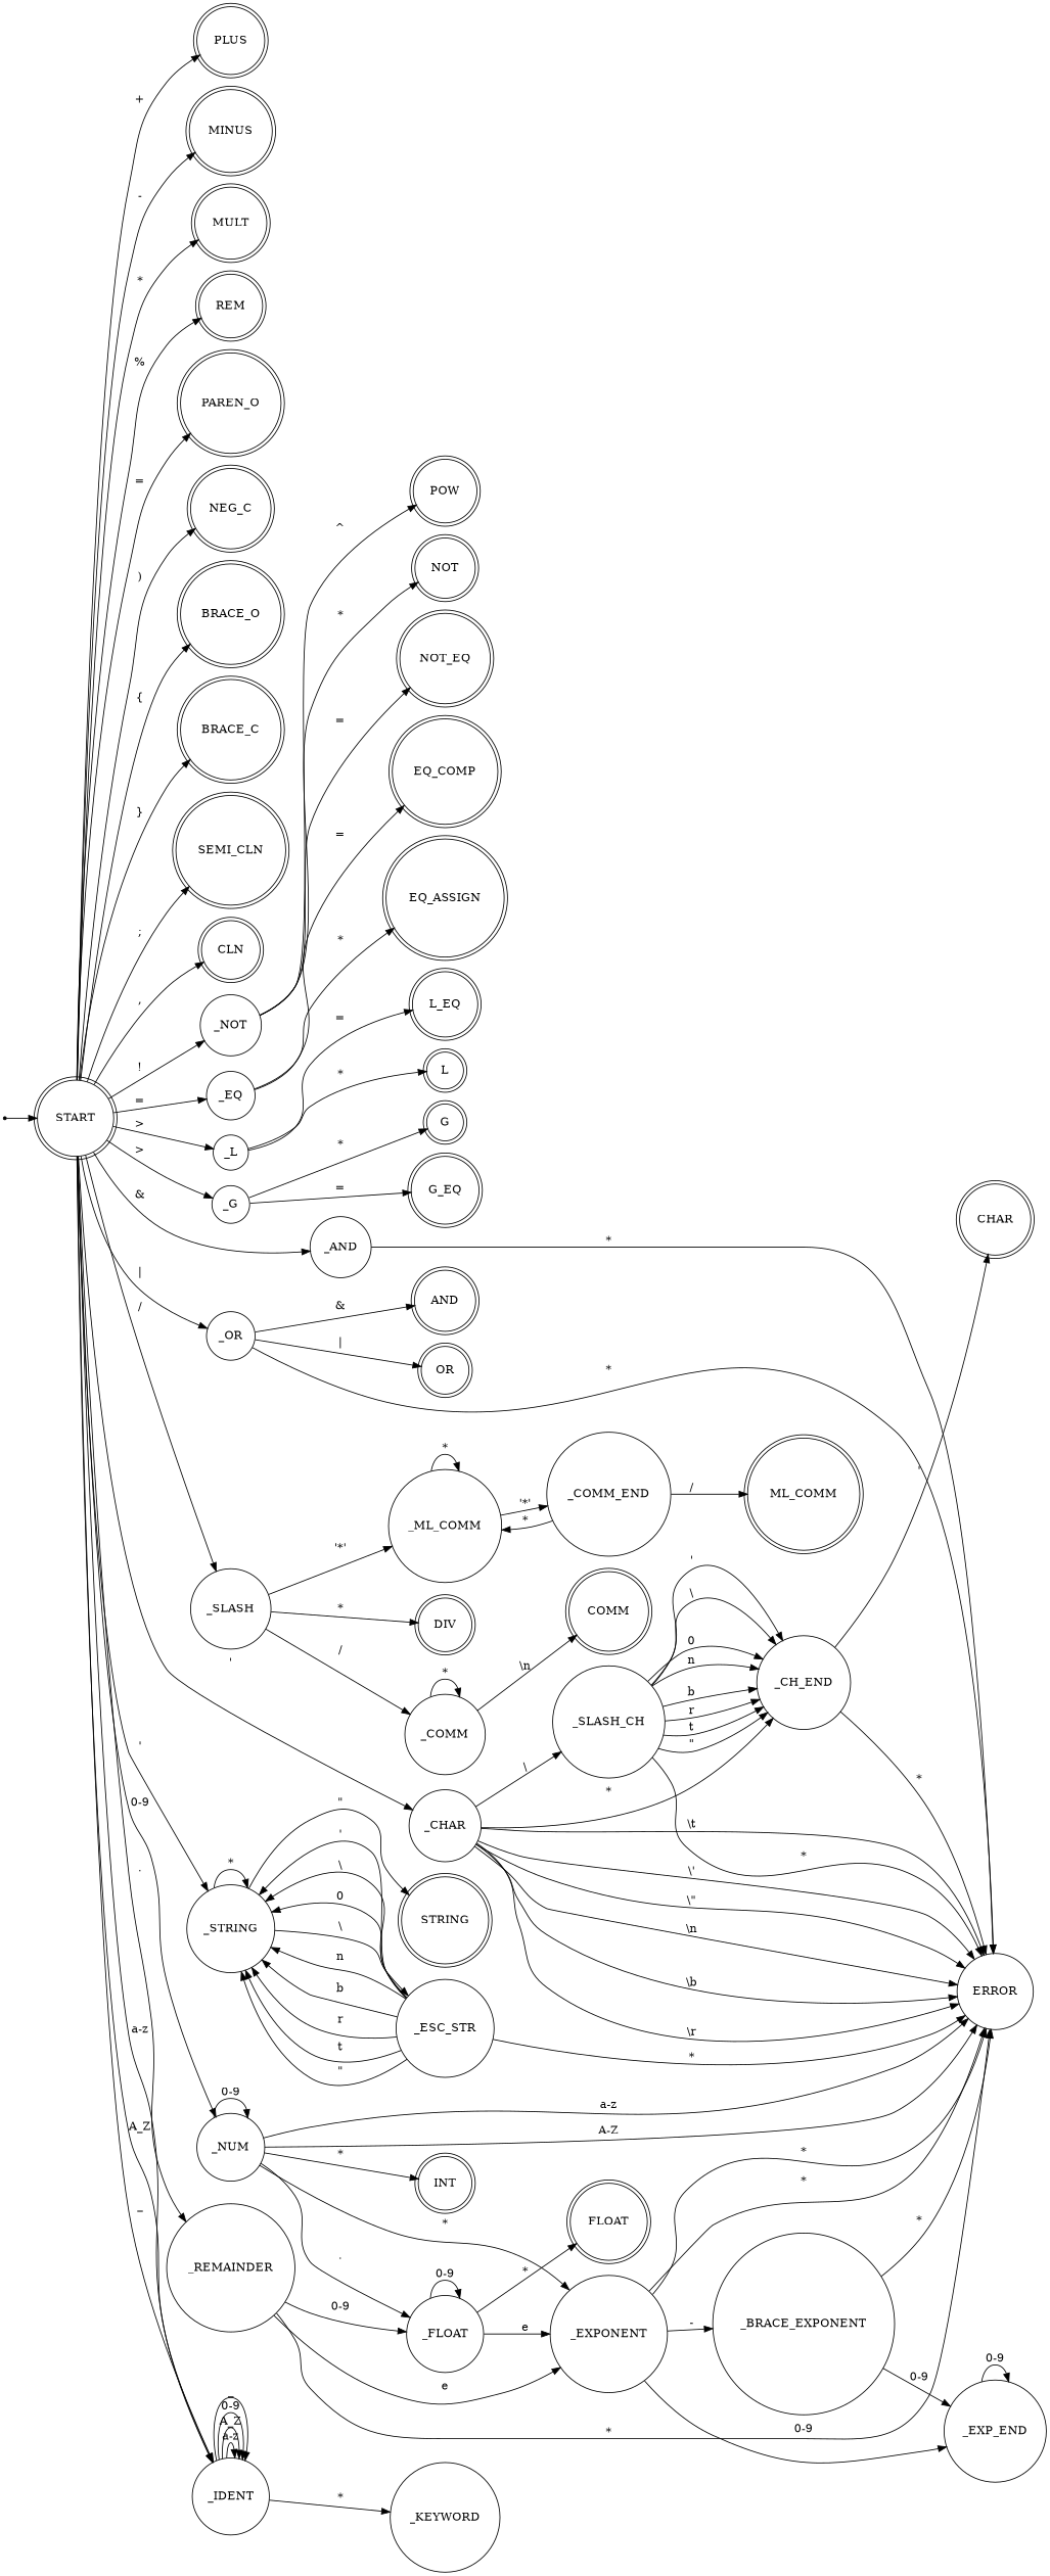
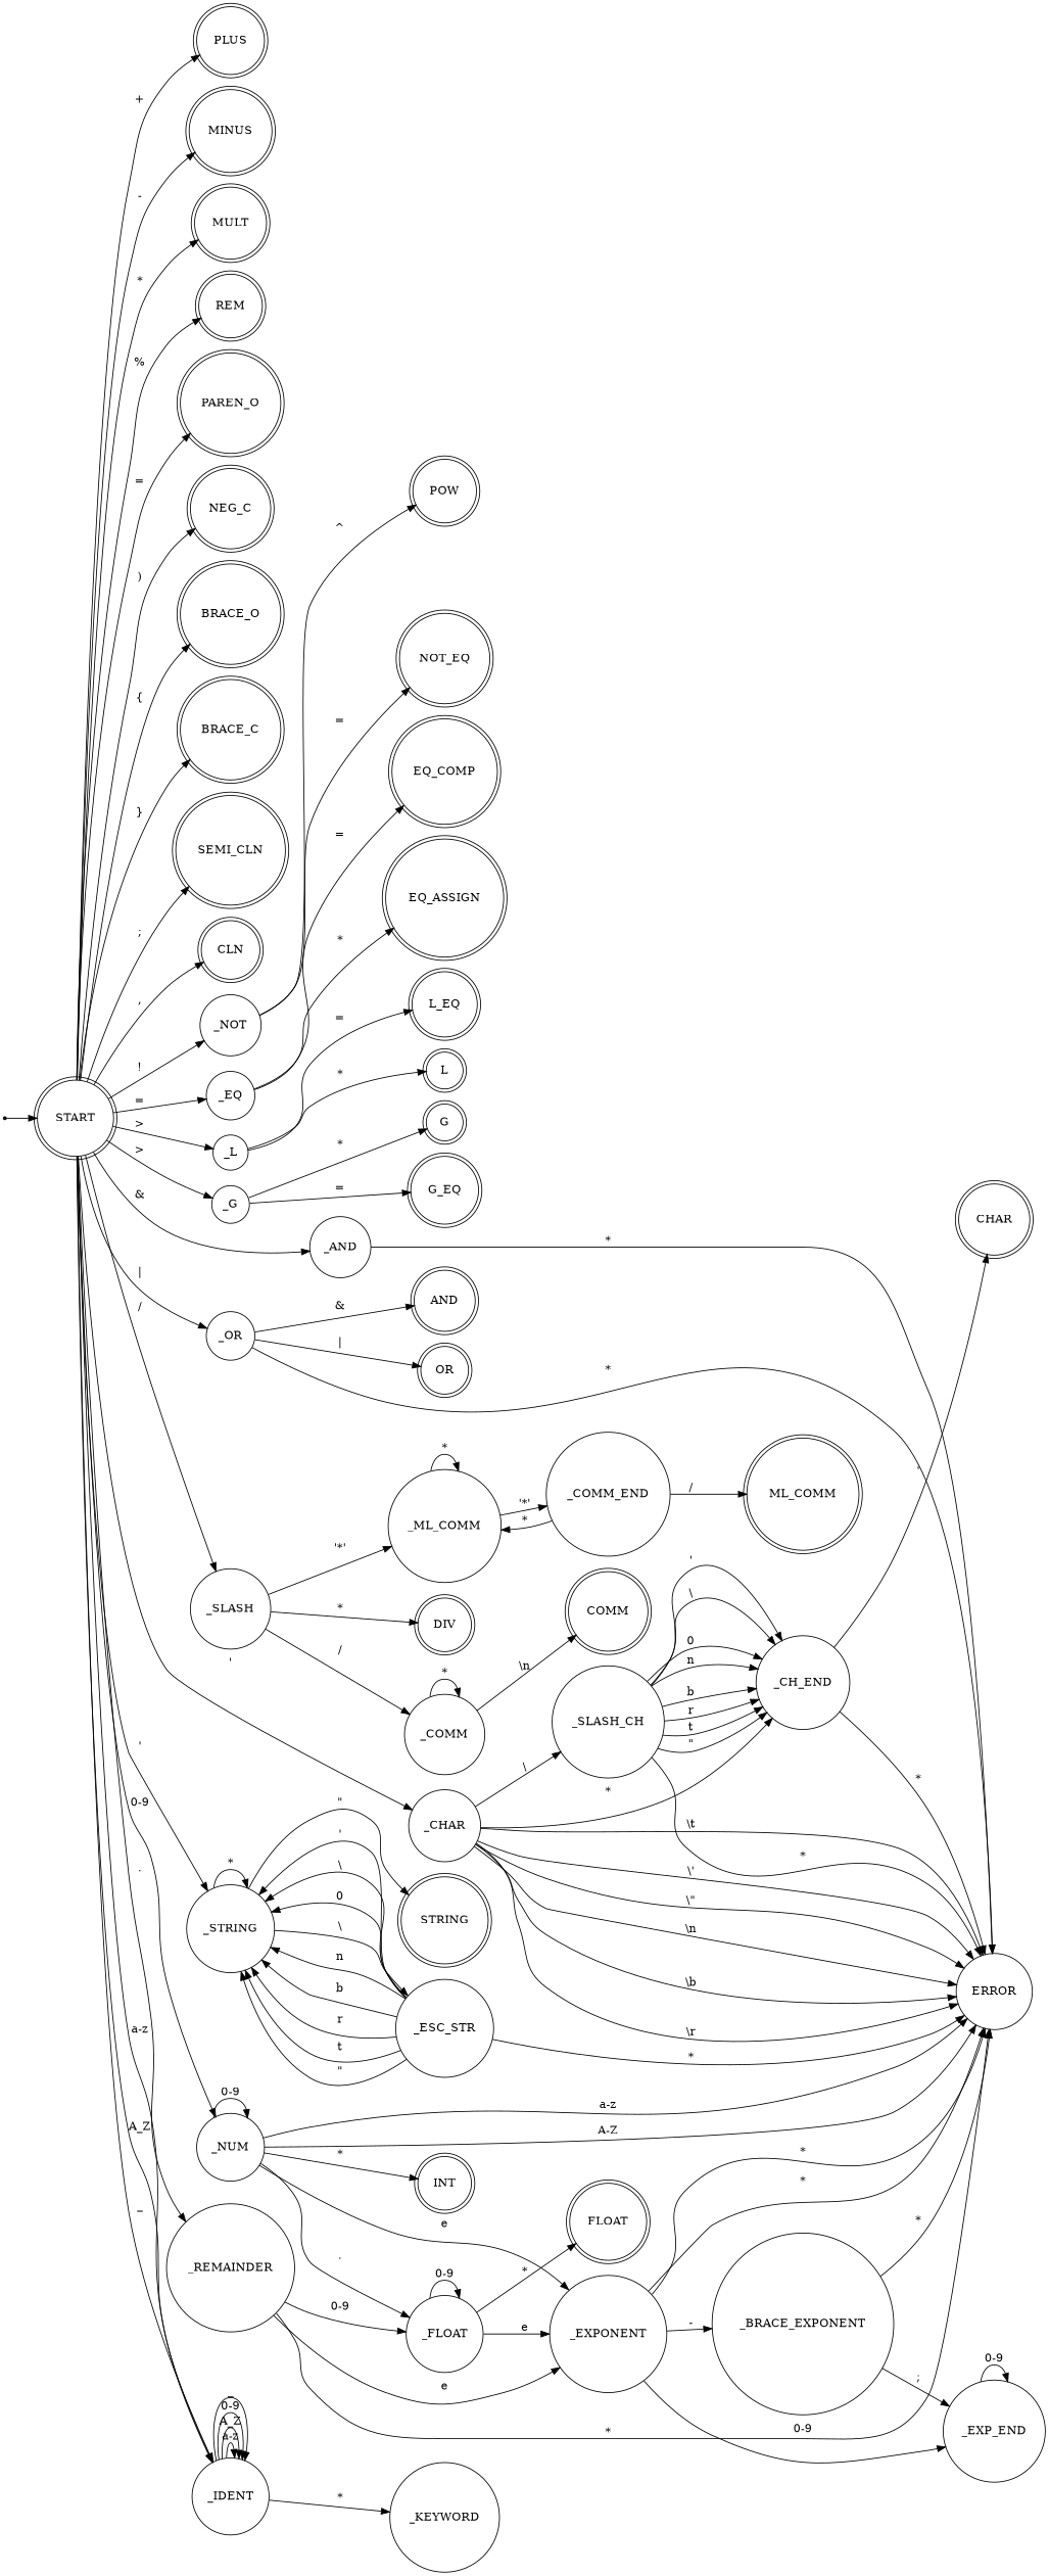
  digraph {
    rankdir=LR
    node [shape=doublecircle]
    START
    PLUS
    MINUS
    MULT
    REM
    PAREN_O
    n7 [label=NEG_C]
    BRACE_O
    BRACE_C
    SEMI_CLN
    CLN
    _NOT [shape=circle]
    _EQ [shape=circle]
    _L [shape=circle]
    _G [shape=circle]
    _AND [shape=circle]
    _OR [shape=circle]
    _SLASH [shape=circle]
    _CHAR [shape=circle]
    _STRING [shape=circle]
    _NUM [shape=circle]
    _REMAINDER [shape=circle]
    _IDENT [shape=circle]
    POW
-   NOT
    NOT_EQ
    EQ_COMP
    EQ_ASSIGN
    L_EQ
    L
    G
    G_EQ
    ERROR [shape=circle]
    AND
    OR
    DIV
    _COMM [shape=circle]
    _ML_COMM [shape=circle]
    n39 [label=_SLASH_CH shape=circle]
    _CH_END [shape=circle]
    STRING
    _ESC_STR [shape=circle]
    INT
    _FLOAT [shape=circle]
    _EXPONENT [shape=circle]
    _KEYWORD [shape=circle]
    qi [shape=point]
    COMM
    _COMM_END [shape=circle]
    ML_COMM
    CHAR
    FLOAT
    _EXP_END [shape=circle]
    n54 [label=_BRACE_EXPONENT shape=circle]
    START -> PLUS [label="+"]
    START -> MINUS [label="-"]
    START -> MULT [label="*"]
    START -> REM [label="%"]
    START -> PAREN_O [label="="]
    START -> n7 [label=")"]
    START -> BRACE_O [label="{"]
    START -> BRACE_C [label="}"]
    START -> SEMI_CLN [label=";"]
    START -> CLN [label=","]
    START -> _NOT [label="!"]
    START -> _EQ [label="="]
    START -> _L [label=">"]
    START -> _G [label=">"]
    START -> _AND [label="&"]
    START -> _OR [label="|"]
    START -> _SLASH [label="/"]
    START -> _CHAR [label="'"]
    START -> _STRING [label="'"]
    START -> _NUM [label="0-9"]
    START -> _REMAINDER [label="."]
    START -> _IDENT [label="a-z"]
    START -> _IDENT [label=A_Z]
    START -> _IDENT [label=_]
    _NOT -> POW [label="^"]
-   _NOT -> NOT [label="*"]
    _NOT -> NOT_EQ [label="="]
    _EQ -> EQ_COMP [label="="]
    _EQ -> EQ_ASSIGN [label="*"]
    _L -> L_EQ [label="="]
    _L -> L [label="*"]
    _G -> G [label="*"]
    _G -> G_EQ [label="="]
    _AND -> ERROR [label="*"]
    _OR -> ERROR [label="*"]
    _OR -> AND [label="&"]
    _OR -> OR [label="|"]
    _SLASH -> DIV [label="*"]
    _SLASH -> _COMM [label="/"]
    _SLASH -> _ML_COMM [label="'*'"]
    _CHAR -> ERROR [label="\\'"]
    _CHAR -> ERROR [label="\\\""]
    _CHAR -> ERROR [label="\\n"]
    _CHAR -> ERROR [label="\\b"]
    _CHAR -> ERROR [label="\\r"]
    _CHAR -> ERROR [label="\\t"]
    _CHAR -> n39 [label="\\"]
    _CHAR -> _CH_END [label="*"]
    _STRING -> _STRING [label="*"]
    _STRING -> STRING [label="\""]
    _STRING -> _ESC_STR [label="\\"]
    _NUM -> _NUM [label="0-9"]
    _NUM -> ERROR [label="a-z"]
    _NUM -> ERROR [label="A-Z"]
    _NUM -> INT [label="*"]
    _NUM -> _FLOAT [label="."]
-   _NUM -> _EXPONENT [label="*"]
+   _NUM -> _EXPONENT [label=e]
    _REMAINDER -> ERROR [label="*"]
    _REMAINDER -> _FLOAT [label="0-9"]
    _REMAINDER -> _EXPONENT [label=e]
    _IDENT -> _IDENT [label="a-z"]
    _IDENT -> _IDENT [label=A_Z]
    _IDENT -> _IDENT [label="0-9"]
    _IDENT -> _IDENT [label=_]
    _IDENT -> _KEYWORD [label="*"]
    _COMM -> _COMM [label="*"]
    _COMM -> COMM [label="\\n"]
    _ML_COMM -> _ML_COMM [label="*"]
    _ML_COMM -> _COMM_END [label="'*'"]
    n39 -> ERROR [label="*"]
    n39 -> _CH_END [label=n]
    n39 -> _CH_END [label=b]
    n39 -> _CH_END [label=r]
    n39 -> _CH_END [label=t]
    n39 -> _CH_END [label="\""]
    n39 -> _CH_END [label="'"]
    n39 -> _CH_END [label="\\"]
    n39 -> _CH_END [label=0]
    _CH_END -> ERROR [label="*"]
    _CH_END -> CHAR [label="'"]
    _ESC_STR -> _STRING [label=n]
    _ESC_STR -> _STRING [label=b]
    _ESC_STR -> _STRING [label=r]
    _ESC_STR -> _STRING [label=t]
    _ESC_STR -> _STRING [label="\""]
    _ESC_STR -> _STRING [label="'"]
    _ESC_STR -> _STRING [label="\\"]
    _ESC_STR -> _STRING [label=0]
    _ESC_STR -> ERROR [label="*"]
    _FLOAT -> _FLOAT [label="0-9"]
    _FLOAT -> _EXPONENT [label=e]
    _FLOAT -> FLOAT [label="*"]
    _EXPONENT -> ERROR [label="*"]
    _EXPONENT -> ERROR [label="*"]
    _EXPONENT -> _EXP_END [label="0-9"]
    _EXPONENT -> n54 [label="-"]
    qi -> START
    _COMM_END -> _ML_COMM [label="*"]
    _COMM_END -> ML_COMM [label="/"]
    _EXP_END -> _EXP_END [label="0-9"]
    n54 -> ERROR [label="*"]
-   n54 -> _EXP_END [label="0-9"]
+   n54 -> _EXP_END [label=";"]
  }
